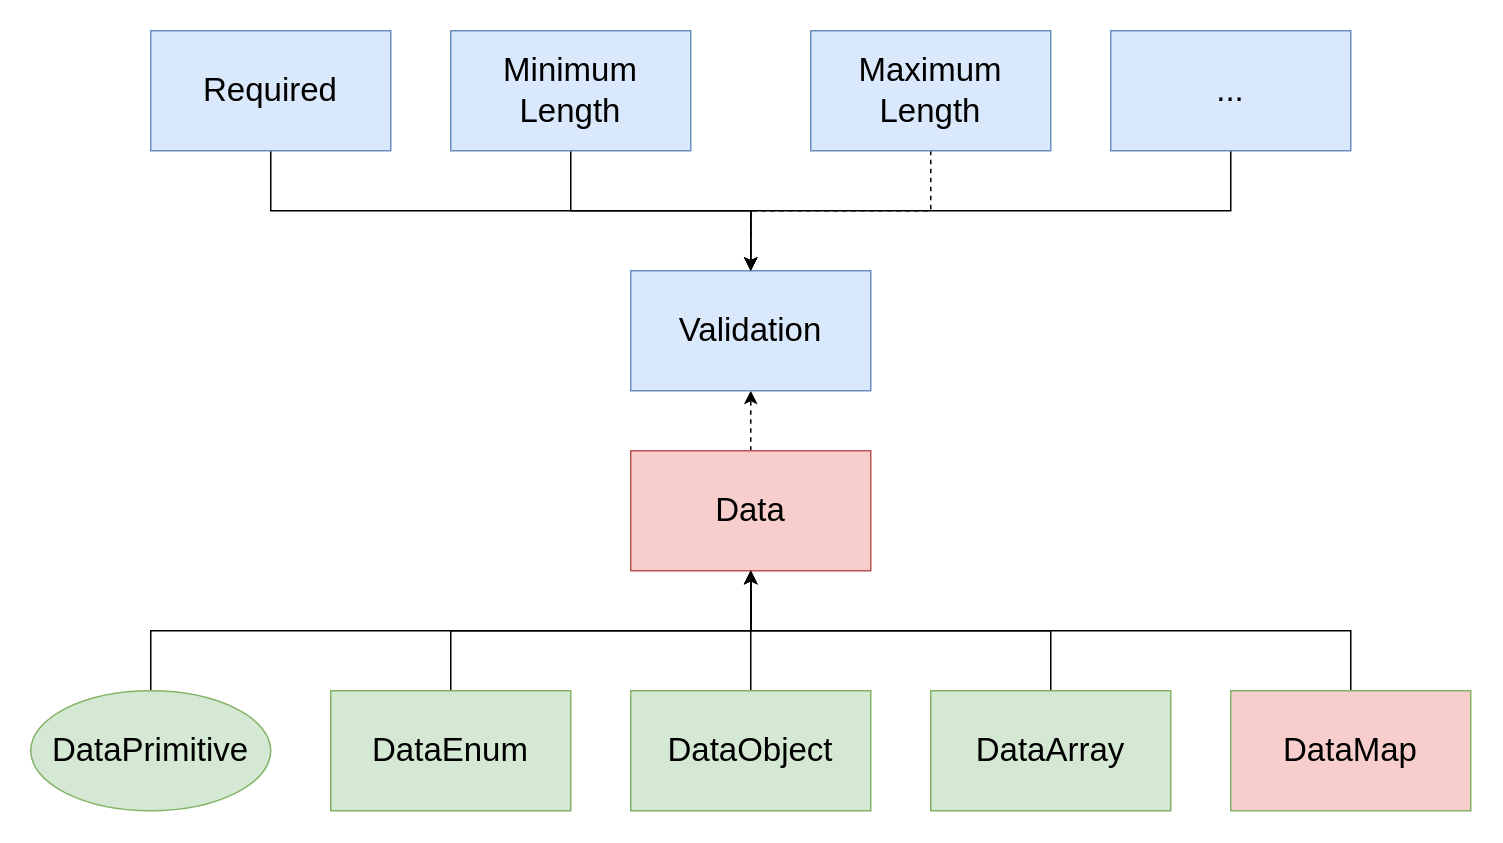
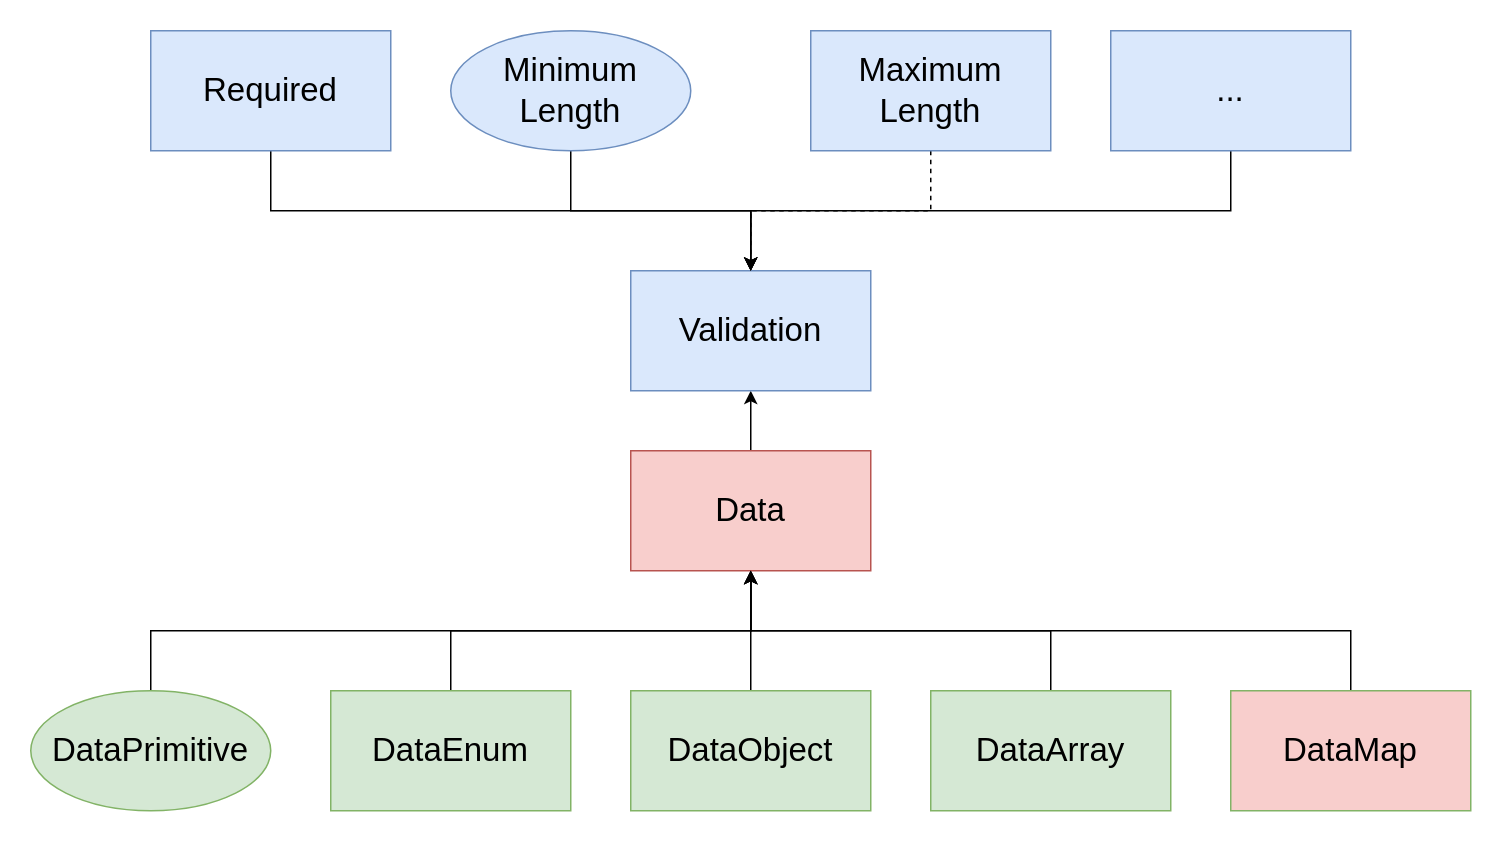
  <mxCell id="0" />
  <mxCell id="1" parent="0" />
- <mxCell id="2" style="edgeStyle=orthogonalEdgeStyle;rounded=0;orthogonalLoop=1;jettySize=auto;html=1;exitX=0.5;exitY=0;exitDx=0;exitDy=0;entryX=0.5;entryY=1;entryDx=0;entryDy=0;dashed=1;" edge="1" parent="1" source="3" target="12"><mxGeometry relative="1" as="geometry" /></mxCell>
+ <mxCell id="2" style="edgeStyle=orthogonalEdgeStyle;rounded=0;orthogonalLoop=1;jettySize=auto;html=1;exitX=0.5;exitY=0;exitDx=0;exitDy=0;entryX=0.5;entryY=1;entryDx=0;entryDy=0;" edge="1" parent="1" source="3" target="12"><mxGeometry relative="1" as="geometry" /></mxCell>
  <mxCell id="3" value="Data" style="rounded=0;whiteSpace=wrap;html=1;fontSize=22;fillColor=#f8cecc;strokeColor=#b85450;" parent="1" vertex="1"><mxGeometry x="420" y="300" width="160" height="80" as="geometry" /></mxCell>
  <mxCell id="4" style="edgeStyle=orthogonalEdgeStyle;rounded=0;orthogonalLoop=1;jettySize=auto;html=1;exitX=0.5;exitY=0;exitDx=0;exitDy=0;entryX=0.5;entryY=1;entryDx=0;entryDy=0;" edge="1" parent="1" source="5" target="3"><mxGeometry relative="1" as="geometry" /></mxCell>
  <mxCell id="5" value="DataPrimitive" style="ellipse;whiteSpace=wrap;html=1;fontSize=22;fillColor=#d5e8d4;strokeColor=#82b366;" parent="1" vertex="1"><mxGeometry x="20" y="460" width="160" height="80" as="geometry" /></mxCell>
  <mxCell id="6" style="edgeStyle=orthogonalEdgeStyle;rounded=0;orthogonalLoop=1;jettySize=auto;html=1;exitX=0.5;exitY=0;exitDx=0;exitDy=0;entryX=0.5;entryY=1;entryDx=0;entryDy=0;" edge="1" parent="1" source="7" target="3"><mxGeometry relative="1" as="geometry" /></mxCell>
  <mxCell id="7" value="DataObject" style="rounded=0;whiteSpace=wrap;html=1;fontSize=22;fillColor=#d5e8d4;strokeColor=#82b366;" parent="1" vertex="1"><mxGeometry x="420" y="460" width="160" height="80" as="geometry" /></mxCell>
  <mxCell id="8" style="edgeStyle=orthogonalEdgeStyle;rounded=0;orthogonalLoop=1;jettySize=auto;html=1;exitX=0.5;exitY=0;exitDx=0;exitDy=0;entryX=0.5;entryY=1;entryDx=0;entryDy=0;" edge="1" parent="1" source="9" target="3"><mxGeometry relative="1" as="geometry" /></mxCell>
  <mxCell id="9" value="DataArray" style="rounded=0;whiteSpace=wrap;html=1;fontSize=22;fillColor=#d5e8d4;strokeColor=#82b366;" vertex="1" parent="1"><mxGeometry x="620" y="460" width="160" height="80" as="geometry" /></mxCell>
  <mxCell id="10" style="edgeStyle=orthogonalEdgeStyle;rounded=0;orthogonalLoop=1;jettySize=auto;html=1;exitX=0.5;exitY=0;exitDx=0;exitDy=0;entryX=0.5;entryY=1;entryDx=0;entryDy=0;" edge="1" parent="1" source="11" target="3"><mxGeometry relative="1" as="geometry" /></mxCell>
  <mxCell id="11" value="DataMap" style="rounded=0;whiteSpace=wrap;html=1;fontSize=22;fillColor=#f8cecc;strokeColor=#82b366;" vertex="1" parent="1"><mxGeometry x="820" y="460" width="160" height="80" as="geometry" /></mxCell>
  <mxCell id="12" value="Validation" style="rounded=0;whiteSpace=wrap;html=1;fontSize=22;fillColor=#dae8fc;strokeColor=#6c8ebf;" vertex="1" parent="1"><mxGeometry x="420" y="180" width="160" height="80" as="geometry" /></mxCell>
  <mxCell id="13" style="edgeStyle=orthogonalEdgeStyle;rounded=0;orthogonalLoop=1;jettySize=auto;html=1;exitX=0.5;exitY=0;exitDx=0;exitDy=0;entryX=0.5;entryY=1;entryDx=0;entryDy=0;" edge="1" parent="1" source="14" target="3"><mxGeometry relative="1" as="geometry" /></mxCell>
  <mxCell id="14" value="DataEnum" style="rounded=0;whiteSpace=wrap;html=1;fontSize=22;fillColor=#d5e8d4;strokeColor=#82b366;" vertex="1" parent="1"><mxGeometry x="220" y="460" width="160" height="80" as="geometry" /></mxCell>
  <mxCell id="15" style="edgeStyle=orthogonalEdgeStyle;rounded=0;orthogonalLoop=1;jettySize=auto;html=1;exitX=0.5;exitY=1;exitDx=0;exitDy=0;entryX=0.5;entryY=0;entryDx=0;entryDy=0;" edge="1" parent="1" source="16" target="12"><mxGeometry relative="1" as="geometry" /></mxCell>
  <mxCell id="16" value="Required" style="rounded=0;whiteSpace=wrap;html=1;fontSize=22;fillColor=#dae8fc;strokeColor=#6c8ebf;" vertex="1" parent="1"><mxGeometry x="100" y="20" width="160" height="80" as="geometry" /></mxCell>
  <mxCell id="17" style="edgeStyle=orthogonalEdgeStyle;rounded=0;orthogonalLoop=1;jettySize=auto;html=1;exitX=0.5;exitY=1;exitDx=0;exitDy=0;entryX=0.5;entryY=0;entryDx=0;entryDy=0;" edge="1" parent="1" source="18" target="12"><mxGeometry relative="1" as="geometry" /></mxCell>
  <mxCell id="18" value="..." style="rounded=0;whiteSpace=wrap;html=1;fontSize=22;fillColor=#dae8fc;strokeColor=#6c8ebf;" vertex="1" parent="1"><mxGeometry x="740" y="20" width="160" height="80" as="geometry" /></mxCell>
  <mxCell id="19" style="edgeStyle=orthogonalEdgeStyle;rounded=0;orthogonalLoop=1;jettySize=auto;html=1;exitX=0.5;exitY=1;exitDx=0;exitDy=0;entryX=0.5;entryY=0;entryDx=0;entryDy=0;" edge="1" parent="1" source="20" target="12"><mxGeometry relative="1" as="geometry" /></mxCell>
- <mxCell id="20" value="Minimum Length" style="rounded=0;whiteSpace=wrap;html=1;fontSize=22;fillColor=#dae8fc;strokeColor=#6c8ebf;" vertex="1" parent="1"><mxGeometry x="300" y="20" width="160" height="80" as="geometry" /></mxCell>
+ <mxCell id="20" value="Minimum Length" style="ellipse;whiteSpace=wrap;html=1;fontSize=22;fillColor=#dae8fc;strokeColor=#6c8ebf;" vertex="1" parent="1"><mxGeometry x="300" y="20" width="160" height="80" as="geometry" /></mxCell>
  <mxCell id="21" style="edgeStyle=orthogonalEdgeStyle;rounded=0;orthogonalLoop=1;jettySize=auto;html=1;exitX=0.5;exitY=1;exitDx=0;exitDy=0;entryX=0.5;entryY=0;entryDx=0;entryDy=0;dashed=1;" edge="1" parent="1" source="22" target="12"><mxGeometry relative="1" as="geometry" /></mxCell>
  <mxCell id="22" value="Maximum Length" style="rounded=0;whiteSpace=wrap;html=1;fontSize=22;fillColor=#dae8fc;strokeColor=#6c8ebf;" vertex="1" parent="1"><mxGeometry x="540" y="20" width="160" height="80" as="geometry" /></mxCell>
